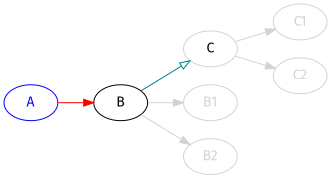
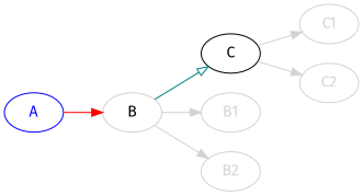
  digraph {
    fontname="Fira Sans"
    rankdir=LR
    node [color=lightgrey fontcolor=lightgrey fontname="Fira Sans"]
    edge [color=lightgrey fontname="Fira Sans"]
    A [color=blue fontcolor=blue]
-   B [color="" fontcolor=""]
-   C [fontcolor=""]
+   B [fontcolor=""]
+   C [color="" fontcolor=""]
    B1
    B2
    C1
    C2
    A -> B [arrowhead=normal color=red]
    B -> C [arrowhead=onormal color=teal]
    B -> B1
    B -> B2
    C -> C1
    C -> C2
  }
